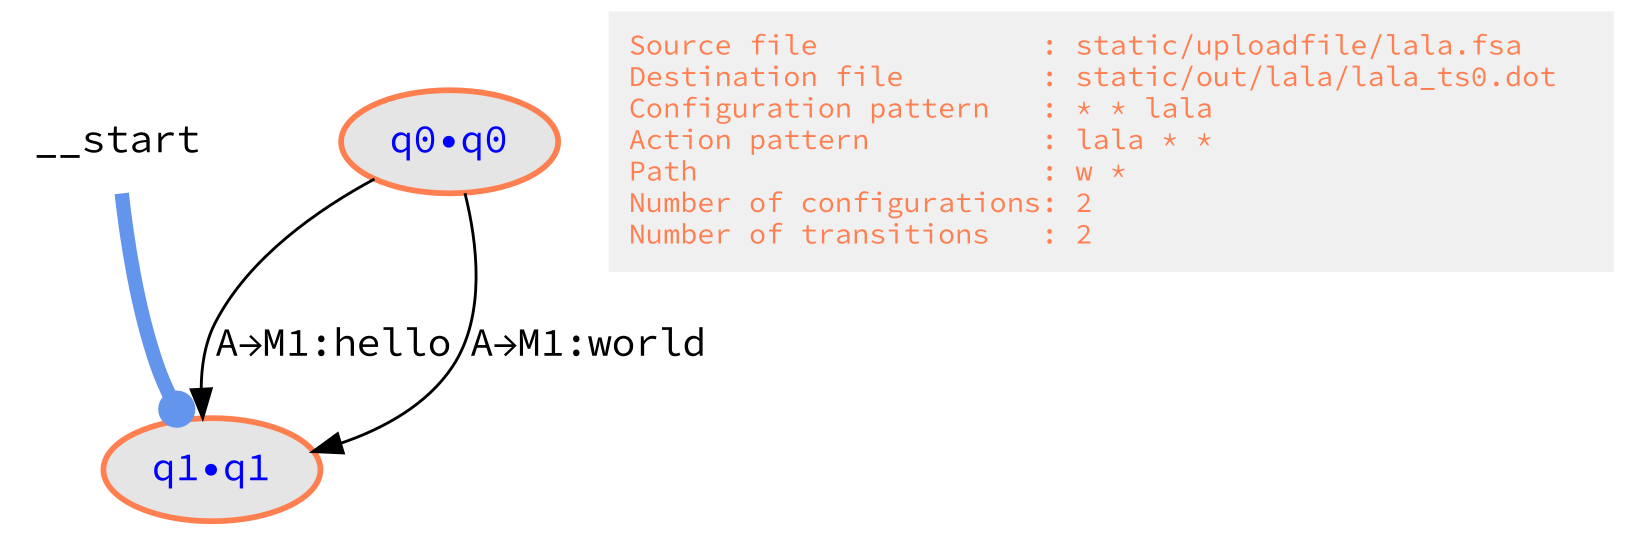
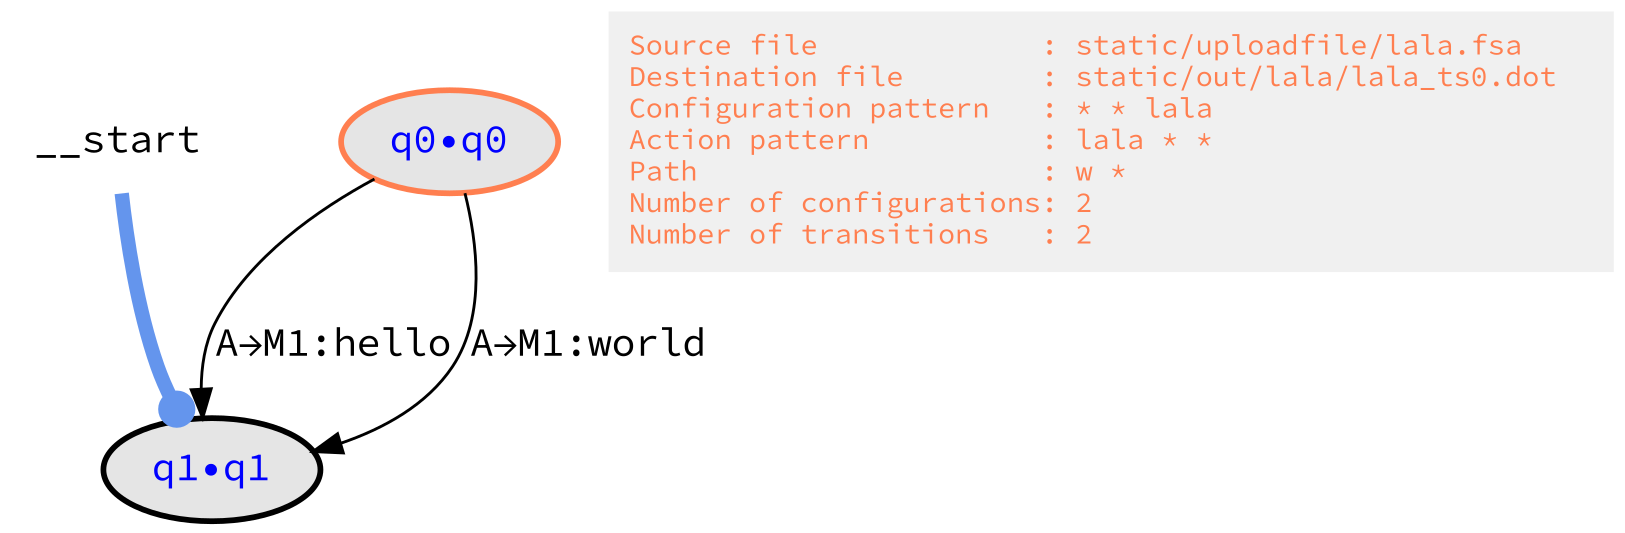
  digraph {
    fontname="Source Code Pro"
    node [fontname="Source Code Pro" fillcolor=gray90 fontcolor=blue penwidth=2.0 style=filled]
    edge [fontname="Source Code Pro"]
    __start [shape=none fillcolor="" fontcolor="" penwidth="" style=""]
    n2 [color=coral label="q0&bull;q0"]
-   n3 [color=coral label="q1&bull;q1"]
+   n3 [color=black label="q1&bull;q1"]
    n4 [fillcolor=gray94 fontcolor=coral fontsize=10 label="Source file             : static/uploadfile/lala.fsa	\lDestination file        : static/out/lala/lala_ts0.dot	\lConfiguration pattern   : * * lala	\lAction pattern          : lala * *	\lPath                    : w *	\lNumber of configurations: 2	\lNumber of transitions   : 2\l" margin=0.1 penwidth=0 shape=rectangle]
    subgraph sub_1 {
      n3
      subgraph sub_2 {
        rank=same
        __start
        n2
      }
    }
    subgraph sub_3 {
      n4
    }
    __start -> n3 [arrowhead=dot color=cornflowerblue penwidth=5]
    n2 -> n3 [label="A&rarr;M1:hello"]
    n2 -> n3 [label="A&rarr;M1:world"]
  }
